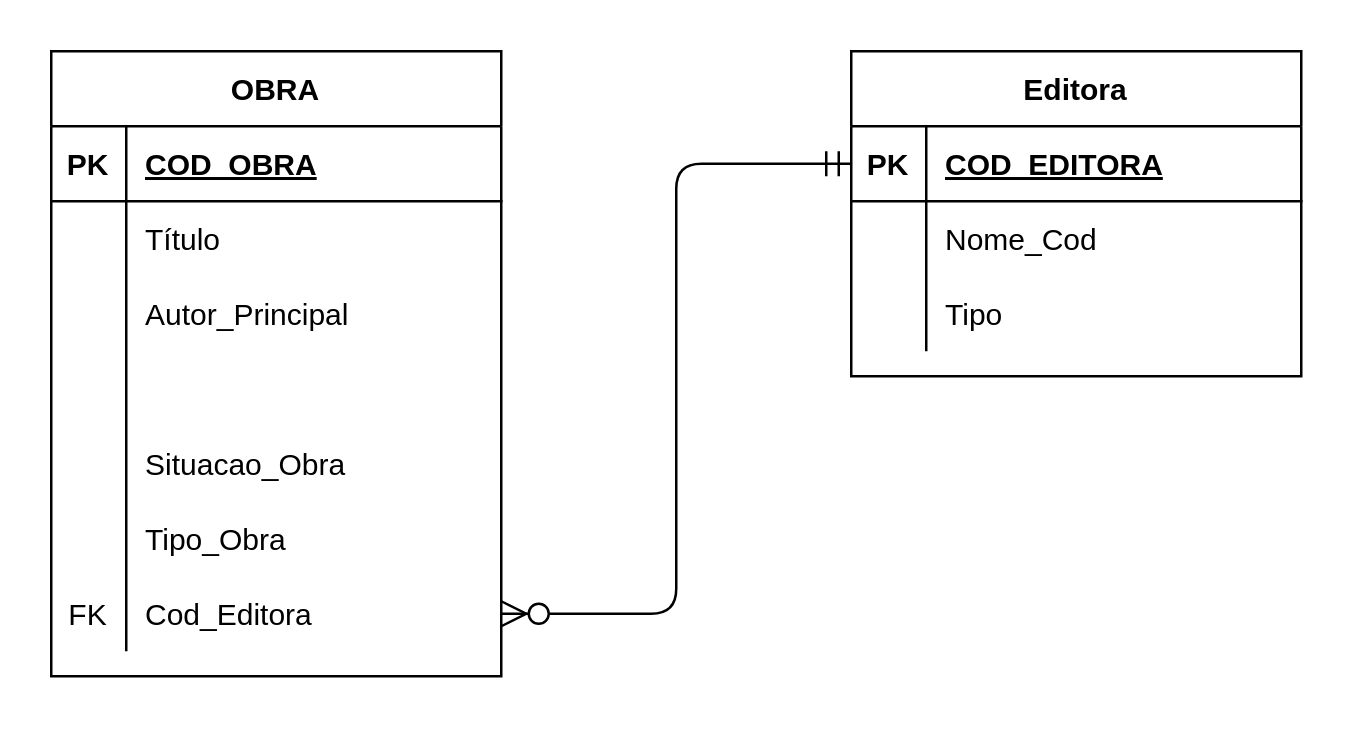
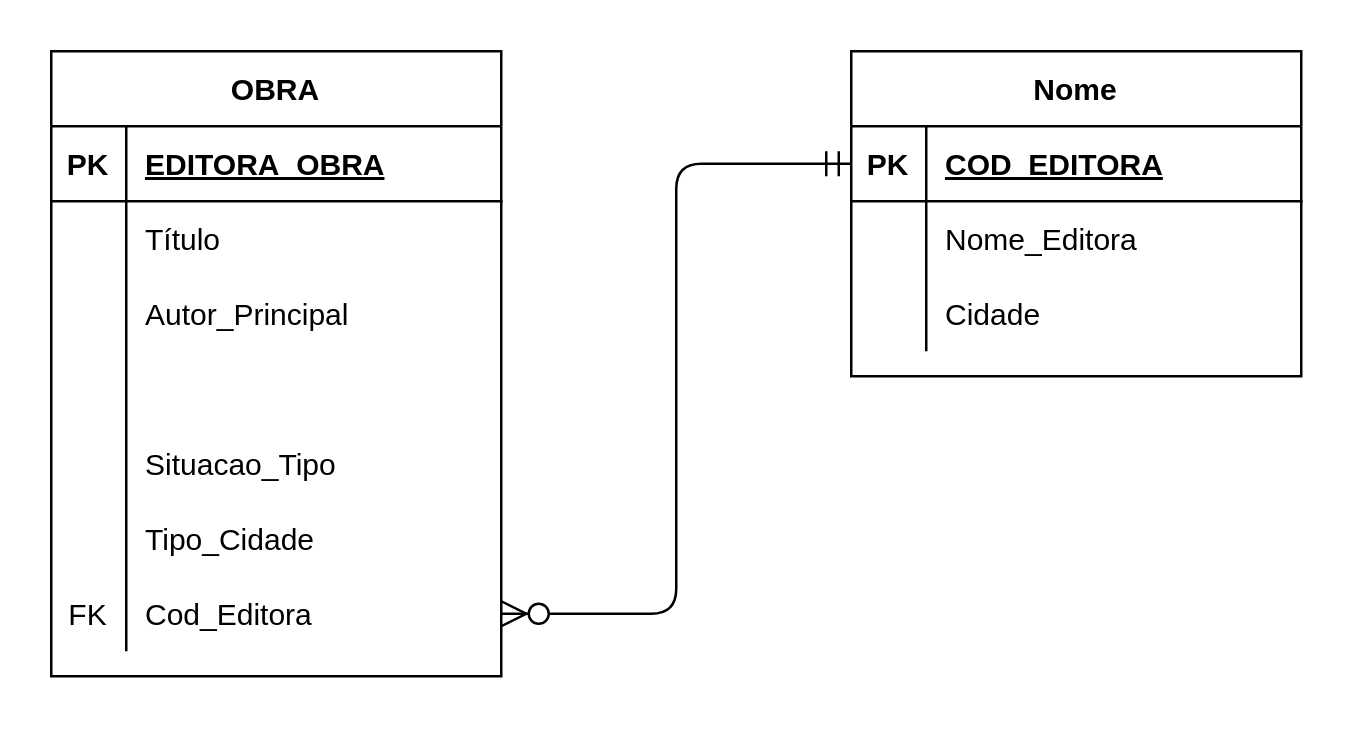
  <mxCell id="0" />
  <mxCell id="1" parent="0" />
  <mxCell id="2" value="OBRA" style="shape=table;startSize=30;container=1;collapsible=1;childLayout=tableLayout;fixedRows=1;rowLines=0;fontStyle=1;align=center;resizeLast=1;" vertex="1" parent="1"><mxGeometry x="20" y="20" width="180" height="250" as="geometry"><mxRectangle x="40" y="80" width="70" height="30" as="alternateBounds" /></mxGeometry></mxCell>
  <mxCell id="3" value="" style="shape=partialRectangle;collapsible=0;dropTarget=0;pointerEvents=0;fillColor=none;top=0;left=0;bottom=1;right=0;points=[[0,0.5],[1,0.5]];portConstraint=eastwest;" vertex="1" parent="2"><mxGeometry y="30" width="180" height="30" as="geometry" /></mxCell>
  <mxCell id="4" value="PK" style="shape=partialRectangle;connectable=0;fillColor=none;top=0;left=0;bottom=0;right=0;fontStyle=1;overflow=hidden;" vertex="1" parent="3"><mxGeometry width="30" height="30" as="geometry" /></mxCell>
- <mxCell id="5" value="COD_OBRA" style="shape=partialRectangle;connectable=0;fillColor=none;top=0;left=0;bottom=0;right=0;align=left;spacingLeft=6;fontStyle=5;overflow=hidden;" vertex="1" parent="3"><mxGeometry x="30" width="150" height="30" as="geometry" /></mxCell>
+ <mxCell id="5" value="EDITORA_OBRA" style="shape=partialRectangle;connectable=0;fillColor=none;top=0;left=0;bottom=0;right=0;align=left;spacingLeft=6;fontStyle=5;overflow=hidden;" vertex="1" parent="3"><mxGeometry x="30" width="150" height="30" as="geometry" /></mxCell>
  <mxCell id="6" value="" style="shape=partialRectangle;collapsible=0;dropTarget=0;pointerEvents=0;fillColor=none;top=0;left=0;bottom=0;right=0;points=[[0,0.5],[1,0.5]];portConstraint=eastwest;" vertex="1" parent="2"><mxGeometry y="60" width="180" height="30" as="geometry" /></mxCell>
  <mxCell id="7" value="" style="shape=partialRectangle;connectable=0;fillColor=none;top=0;left=0;bottom=0;right=0;editable=1;overflow=hidden;" vertex="1" parent="6"><mxGeometry width="30" height="30" as="geometry" /></mxCell>
  <mxCell id="8" value="Título" style="shape=partialRectangle;connectable=0;fillColor=none;top=0;left=0;bottom=0;right=0;align=left;spacingLeft=6;overflow=hidden;" vertex="1" parent="6"><mxGeometry x="30" width="150" height="30" as="geometry" /></mxCell>
  <mxCell id="9" value="" style="shape=partialRectangle;collapsible=0;dropTarget=0;pointerEvents=0;fillColor=none;top=0;left=0;bottom=0;right=0;points=[[0,0.5],[1,0.5]];portConstraint=eastwest;" vertex="1" parent="2"><mxGeometry y="90" width="180" height="30" as="geometry" /></mxCell>
  <mxCell id="10" value="" style="shape=partialRectangle;connectable=0;fillColor=none;top=0;left=0;bottom=0;right=0;editable=1;overflow=hidden;" vertex="1" parent="9"><mxGeometry width="30" height="30" as="geometry" /></mxCell>
  <mxCell id="11" value="Autor_Principal" style="shape=partialRectangle;connectable=0;fillColor=none;top=0;left=0;bottom=0;right=0;align=left;spacingLeft=6;overflow=hidden;" vertex="1" parent="9"><mxGeometry x="30" width="150" height="30" as="geometry" /></mxCell>
  <mxCell id="12" value="" style="shape=partialRectangle;collapsible=0;dropTarget=0;pointerEvents=0;fillColor=none;top=0;left=0;bottom=0;right=0;points=[[0,0.5],[1,0.5]];portConstraint=eastwest;" vertex="1" parent="2"><mxGeometry y="120" width="180" height="30" as="geometry" /></mxCell>
  <mxCell id="13" value="" style="shape=partialRectangle;connectable=0;fillColor=none;top=0;left=0;bottom=0;right=0;editable=1;overflow=hidden;" vertex="1" parent="12"><mxGeometry width="30" height="30" as="geometry" /></mxCell>
  <mxCell id="14" value="" style="shape=partialRectangle;collapsible=0;dropTarget=0;pointerEvents=0;fillColor=none;top=0;left=0;bottom=0;right=0;points=[[0,0.5],[1,0.5]];portConstraint=eastwest;" vertex="1" parent="2"><mxGeometry y="150" width="180" height="30" as="geometry" /></mxCell>
  <mxCell id="15" value="" style="shape=partialRectangle;connectable=0;fillColor=none;top=0;left=0;bottom=0;right=0;editable=1;overflow=hidden;" vertex="1" parent="14"><mxGeometry width="30" height="30" as="geometry" /></mxCell>
- <mxCell id="16" value="Situacao_Obra" style="shape=partialRectangle;connectable=0;fillColor=none;top=0;left=0;bottom=0;right=0;align=left;spacingLeft=6;overflow=hidden;" vertex="1" parent="14"><mxGeometry x="30" width="150" height="30" as="geometry" /></mxCell>
+ <mxCell id="16" value="Situacao_Tipo" style="shape=partialRectangle;connectable=0;fillColor=none;top=0;left=0;bottom=0;right=0;align=left;spacingLeft=6;overflow=hidden;" vertex="1" parent="14"><mxGeometry x="30" width="150" height="30" as="geometry" /></mxCell>
  <mxCell id="17" value="" style="shape=partialRectangle;collapsible=0;dropTarget=0;pointerEvents=0;fillColor=none;top=0;left=0;bottom=0;right=0;points=[[0,0.5],[1,0.5]];portConstraint=eastwest;" vertex="1" parent="2"><mxGeometry y="180" width="180" height="30" as="geometry" /></mxCell>
  <mxCell id="18" value="" style="shape=partialRectangle;connectable=0;fillColor=none;top=0;left=0;bottom=0;right=0;editable=1;overflow=hidden;" vertex="1" parent="17"><mxGeometry width="30" height="30" as="geometry" /></mxCell>
- <mxCell id="19" value="Tipo_Obra" style="shape=partialRectangle;connectable=0;fillColor=none;top=0;left=0;bottom=0;right=0;align=left;spacingLeft=6;overflow=hidden;" vertex="1" parent="17"><mxGeometry x="30" width="150" height="30" as="geometry" /></mxCell>
+ <mxCell id="19" value="Tipo_Cidade" style="shape=partialRectangle;connectable=0;fillColor=none;top=0;left=0;bottom=0;right=0;align=left;spacingLeft=6;overflow=hidden;" vertex="1" parent="17"><mxGeometry x="30" width="150" height="30" as="geometry" /></mxCell>
  <mxCell id="20" value="" style="shape=partialRectangle;collapsible=0;dropTarget=0;pointerEvents=0;fillColor=none;top=0;left=0;bottom=0;right=0;points=[[0,0.5],[1,0.5]];portConstraint=eastwest;" vertex="1" parent="2"><mxGeometry y="210" width="180" height="30" as="geometry" /></mxCell>
  <mxCell id="21" value="FK" style="shape=partialRectangle;connectable=0;fillColor=none;top=0;left=0;bottom=0;right=0;editable=1;overflow=hidden;" vertex="1" parent="20"><mxGeometry width="30" height="30" as="geometry" /></mxCell>
  <mxCell id="22" value="Cod_Editora" style="shape=partialRectangle;connectable=0;fillColor=none;top=0;left=0;bottom=0;right=0;align=left;spacingLeft=6;overflow=hidden;" vertex="1" parent="20"><mxGeometry x="30" width="150" height="30" as="geometry" /></mxCell>
- <mxCell id="23" value="Editora" style="shape=table;startSize=30;container=1;collapsible=1;childLayout=tableLayout;fixedRows=1;rowLines=0;fontStyle=1;align=center;resizeLast=1;" vertex="1" parent="1"><mxGeometry x="340" y="20" width="180" height="130" as="geometry"><mxRectangle x="360" y="80" width="70" height="30" as="alternateBounds" /></mxGeometry></mxCell>
+ <mxCell id="23" value="Nome" style="shape=table;startSize=30;container=1;collapsible=1;childLayout=tableLayout;fixedRows=1;rowLines=0;fontStyle=1;align=center;resizeLast=1;" vertex="1" parent="1"><mxGeometry x="340" y="20" width="180" height="130" as="geometry"><mxRectangle x="360" y="80" width="70" height="30" as="alternateBounds" /></mxGeometry></mxCell>
  <mxCell id="24" value="" style="shape=partialRectangle;collapsible=0;dropTarget=0;pointerEvents=0;fillColor=none;top=0;left=0;bottom=1;right=0;points=[[0,0.5],[1,0.5]];portConstraint=eastwest;" vertex="1" parent="23"><mxGeometry y="30" width="180" height="30" as="geometry" /></mxCell>
  <mxCell id="25" value="PK" style="shape=partialRectangle;connectable=0;fillColor=none;top=0;left=0;bottom=0;right=0;fontStyle=1;overflow=hidden;" vertex="1" parent="24"><mxGeometry width="30" height="30" as="geometry" /></mxCell>
  <mxCell id="26" value="COD_EDITORA" style="shape=partialRectangle;connectable=0;fillColor=none;top=0;left=0;bottom=0;right=0;align=left;spacingLeft=6;fontStyle=5;overflow=hidden;" vertex="1" parent="24"><mxGeometry x="30" width="150" height="30" as="geometry" /></mxCell>
  <mxCell id="27" value="" style="shape=partialRectangle;collapsible=0;dropTarget=0;pointerEvents=0;fillColor=none;top=0;left=0;bottom=0;right=0;points=[[0,0.5],[1,0.5]];portConstraint=eastwest;" vertex="1" parent="23"><mxGeometry y="60" width="180" height="30" as="geometry" /></mxCell>
  <mxCell id="28" value="" style="shape=partialRectangle;connectable=0;fillColor=none;top=0;left=0;bottom=0;right=0;editable=1;overflow=hidden;" vertex="1" parent="27"><mxGeometry width="30" height="30" as="geometry" /></mxCell>
- <mxCell id="29" value="Nome_Cod" style="shape=partialRectangle;connectable=0;fillColor=none;top=0;left=0;bottom=0;right=0;align=left;spacingLeft=6;overflow=hidden;" vertex="1" parent="27"><mxGeometry x="30" width="150" height="30" as="geometry" /></mxCell>
+ <mxCell id="29" value="Nome_Editora" style="shape=partialRectangle;connectable=0;fillColor=none;top=0;left=0;bottom=0;right=0;align=left;spacingLeft=6;overflow=hidden;" vertex="1" parent="27"><mxGeometry x="30" width="150" height="30" as="geometry" /></mxCell>
  <mxCell id="30" value="" style="shape=partialRectangle;collapsible=0;dropTarget=0;pointerEvents=0;fillColor=none;top=0;left=0;bottom=0;right=0;points=[[0,0.5],[1,0.5]];portConstraint=eastwest;" vertex="1" parent="23"><mxGeometry y="90" width="180" height="30" as="geometry" /></mxCell>
  <mxCell id="31" value="" style="shape=partialRectangle;connectable=0;fillColor=none;top=0;left=0;bottom=0;right=0;editable=1;overflow=hidden;" vertex="1" parent="30"><mxGeometry width="30" height="30" as="geometry" /></mxCell>
- <mxCell id="32" value="Tipo" style="shape=partialRectangle;connectable=0;fillColor=none;top=0;left=0;bottom=0;right=0;align=left;spacingLeft=6;overflow=hidden;" vertex="1" parent="30"><mxGeometry x="30" width="150" height="30" as="geometry" /></mxCell>
+ <mxCell id="32" value="Cidade" style="shape=partialRectangle;connectable=0;fillColor=none;top=0;left=0;bottom=0;right=0;align=left;spacingLeft=6;overflow=hidden;" vertex="1" parent="30"><mxGeometry x="30" width="150" height="30" as="geometry" /></mxCell>
  <mxCell id="33" value="" style="edgeStyle=elbowEdgeStyle;fontSize=12;html=1;endArrow=ERzeroToMany;startArrow=ERmandOne;exitX=0;exitY=0.5;exitDx=0;exitDy=0;entryX=1;entryY=0.5;entryDx=0;entryDy=0;endSize=8;targetPerimeterSpacing=2;sourcePerimeterSpacing=2;startSize=8;" edge="1" parent="1" source="24" target="20"><mxGeometry width="100" height="100" relative="1" as="geometry"><mxPoint x="340" y="240" as="sourcePoint" /><mxPoint x="300" y="310" as="targetPoint" /></mxGeometry></mxCell>
